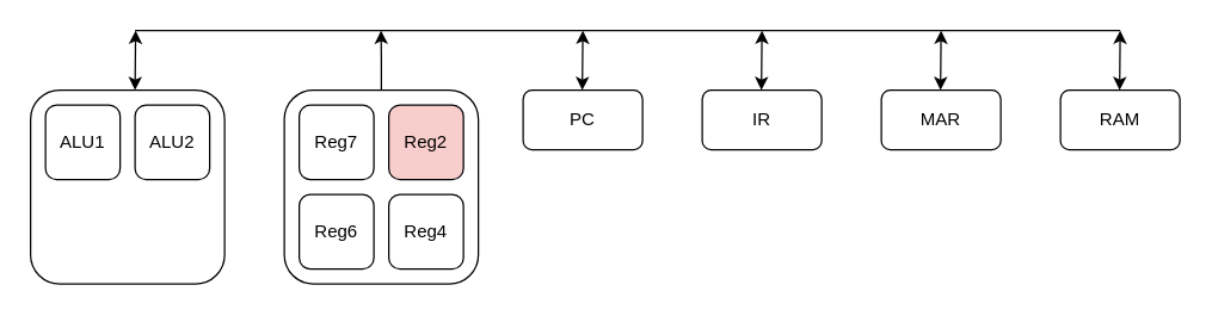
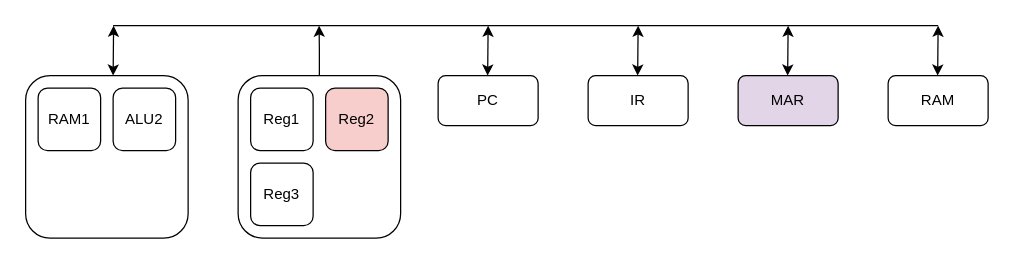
  <mxCell id="0" />
  <mxCell id="1" parent="0" />
  <mxCell id="2" value="" style="rounded=1;whiteSpace=wrap;html=1;" vertex="1" parent="1"><mxGeometry x="20" y="60" width="130" height="130" as="geometry" /></mxCell>
  <mxCell id="3" value="PC" style="rounded=1;whiteSpace=wrap;html=1;" vertex="1" parent="1"><mxGeometry x="350" y="60" width="80" height="40" as="geometry" /></mxCell>
  <mxCell id="4" value="IR" style="rounded=1;whiteSpace=wrap;html=1;" vertex="1" parent="1"><mxGeometry x="470" y="60" width="80" height="40" as="geometry" /></mxCell>
- <mxCell id="5" value="MAR" style="rounded=1;whiteSpace=wrap;html=1;" vertex="1" parent="1"><mxGeometry x="590" y="60" width="80" height="40" as="geometry" /></mxCell>
+ <mxCell id="5" value="MAR" style="rounded=1;whiteSpace=wrap;html=1;fillColor=#e1d5e7;" vertex="1" parent="1"><mxGeometry x="590" y="60" width="80" height="40" as="geometry" /></mxCell>
  <mxCell id="6" value="RAM" style="rounded=1;whiteSpace=wrap;html=1;" vertex="1" parent="1"><mxGeometry x="710" y="60" width="80" height="40" as="geometry" /></mxCell>
- <mxCell id="7" value="ALU1" style="rounded=1;whiteSpace=wrap;html=1;" vertex="1" parent="1"><mxGeometry x="30" y="70" width="50" height="50" as="geometry" /></mxCell>
+ <mxCell id="7" value="RAM1" style="rounded=1;whiteSpace=wrap;html=1;" vertex="1" parent="1"><mxGeometry x="30" y="70" width="50" height="50" as="geometry" /></mxCell>
  <mxCell id="8" value="ALU2" style="rounded=1;whiteSpace=wrap;html=1;" vertex="1" parent="1"><mxGeometry x="90" y="70" width="50" height="50" as="geometry" /></mxCell>
  <mxCell id="9" style="edgeStyle=orthogonalEdgeStyle;rounded=0;orthogonalLoop=1;jettySize=auto;html=1;exitX=0.5;exitY=0;exitDx=0;exitDy=0;" edge="1" parent="1" source="10"><mxGeometry relative="1" as="geometry"><mxPoint x="254.778" y="20" as="targetPoint" /></mxGeometry></mxCell>
  <mxCell id="10" value="" style="rounded=1;whiteSpace=wrap;html=1;" vertex="1" parent="1"><mxGeometry x="190" y="60" width="130" height="130" as="geometry" /></mxCell>
- <mxCell id="11" value="Reg7" style="rounded=1;whiteSpace=wrap;html=1;" vertex="1" parent="1"><mxGeometry x="200" y="70" width="50" height="50" as="geometry" /></mxCell>
+ <mxCell id="11" value="Reg1" style="rounded=1;whiteSpace=wrap;html=1;" vertex="1" parent="1"><mxGeometry x="200" y="70" width="50" height="50" as="geometry" /></mxCell>
  <mxCell id="12" value="Reg2" style="rounded=1;whiteSpace=wrap;html=1;fillColor=#f8cecc;" vertex="1" parent="1"><mxGeometry x="260" y="70" width="50" height="50" as="geometry" /></mxCell>
- <mxCell id="13" value="Reg6" style="rounded=1;whiteSpace=wrap;html=1;" vertex="1" parent="1"><mxGeometry x="200" y="130" width="50" height="50" as="geometry" /></mxCell>
- <mxCell id="14" value="Reg4" style="rounded=1;whiteSpace=wrap;html=1;" vertex="1" parent="1"><mxGeometry x="260" y="130" width="50" height="50" as="geometry" /></mxCell>
+ <mxCell id="13" value="Reg3" style="rounded=1;whiteSpace=wrap;html=1;" vertex="1" parent="1"><mxGeometry x="200" y="130" width="50" height="50" as="geometry" /></mxCell>
  <mxCell id="15" value="" style="endArrow=none;html=1;rounded=0;" edge="1" parent="1"><mxGeometry width="50" height="50" relative="1" as="geometry"><mxPoint x="90" y="20" as="sourcePoint" /><mxPoint x="750" y="20" as="targetPoint" /></mxGeometry></mxCell>
  <mxCell id="16" value="" style="endArrow=classic;startArrow=classic;html=1;rounded=0;" edge="1" parent="1"><mxGeometry width="50" height="50" relative="1" as="geometry"><mxPoint x="389.63" y="60" as="sourcePoint" /><mxPoint x="390" y="20" as="targetPoint" /></mxGeometry></mxCell>
  <mxCell id="17" value="" style="endArrow=classic;startArrow=classic;html=1;rounded=0;" edge="1" parent="1"><mxGeometry width="50" height="50" relative="1" as="geometry"><mxPoint x="90" y="60" as="sourcePoint" /><mxPoint x="90.37" y="20" as="targetPoint" /></mxGeometry></mxCell>
  <mxCell id="18" value="" style="endArrow=classic;startArrow=classic;html=1;rounded=0;" edge="1" parent="1"><mxGeometry width="50" height="50" relative="1" as="geometry"><mxPoint x="509.63" y="60" as="sourcePoint" /><mxPoint x="510" y="20" as="targetPoint" /></mxGeometry></mxCell>
  <mxCell id="19" value="" style="endArrow=classic;startArrow=classic;html=1;rounded=0;" edge="1" parent="1"><mxGeometry width="50" height="50" relative="1" as="geometry"><mxPoint x="629.63" y="60" as="sourcePoint" /><mxPoint x="630" y="20" as="targetPoint" /></mxGeometry></mxCell>
  <mxCell id="20" value="" style="endArrow=classic;startArrow=classic;html=1;rounded=0;" edge="1" parent="1"><mxGeometry width="50" height="50" relative="1" as="geometry"><mxPoint x="749.63" y="60" as="sourcePoint" /><mxPoint x="750" y="20" as="targetPoint" /></mxGeometry></mxCell>
